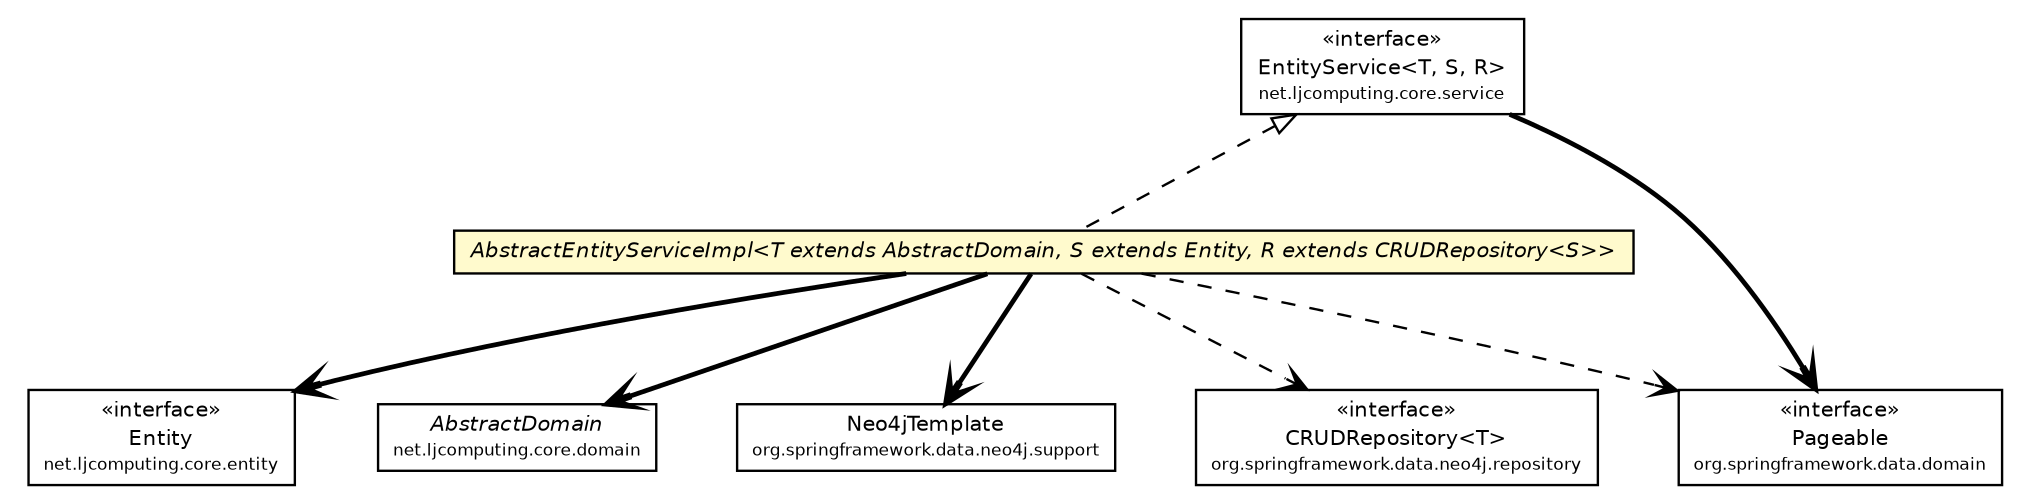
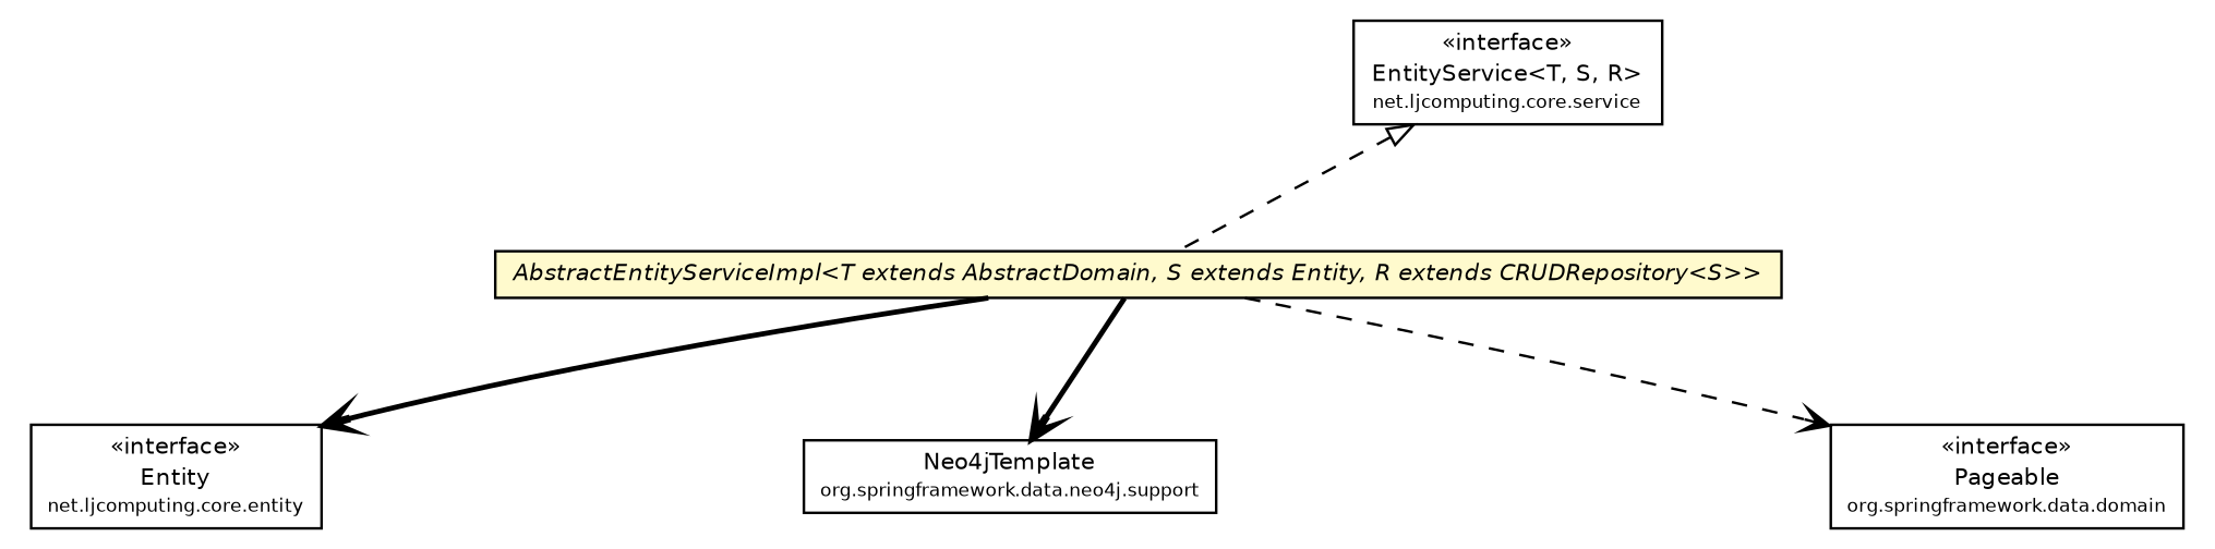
  digraph {
    nodesep=0.25
    ranksep=0.5
    node [fontcolor=black fontname=Helvetica fontsize=9.0 shape=plaintext]
    edge [arrowhead=open color=black fontcolor=black fontname=Helvetica fontsize=10.0 headport=p labelfontname=Helvetica labelfontsize=10 style=bold tailport=p]
    n1 [label=<<table title="net.ljcomputing.core.entity.Entity" border="0" cellborder="1" cellspacing="0" cellpadding="2" port="p" href="../../entity/Entity.html"> 		<tr><td><table border="0" cellspacing="0" cellpadding="1"> <tr><td align="center" balign="center"> &#171;interface&#187; </td></tr> <tr><td align="center" balign="center"> Entity </td></tr> <tr><td align="center" balign="center"><font point-size="7.0"> net.ljcomputing.core.entity </font></td></tr> 		</table></td></tr> 		</table>>]
-   n2 [label=<<table title="net.ljcomputing.core.domain.AbstractDomain" border="0" cellborder="1" cellspacing="0" cellpadding="2" port="p" href="../../domain/AbstractDomain.html"> 		<tr><td><table border="0" cellspacing="0" cellpadding="1"> <tr><td align="center" balign="center"><font face="Helvetica-Oblique"> AbstractDomain </font></td></tr> <tr><td align="center" balign="center"><font point-size="7.0"> net.ljcomputing.core.domain </font></td></tr> 		</table></td></tr> 		</table>>]
    n3 [label=<<table title="net.ljcomputing.core.service.impl.AbstractEntityServiceImpl" border="0" cellborder="1" cellspacing="0" cellpadding="2" port="p" bgcolor="lemonChiffon" href="./AbstractEntityServiceImpl.html"> 		<tr><td><table border="0" cellspacing="0" cellpadding="1"> <tr><td align="center" balign="center"><font face="Helvetica-Oblique"> AbstractEntityServiceImpl&lt;T extends AbstractDomain, S extends Entity, R extends CRUDRepository&lt;S&gt;&gt; </font></td></tr> 		</table></td></tr> 		</table>>]
    n4 [label=<<table title="org.springframework.data.neo4j.support.Neo4jTemplate" border="0" cellborder="1" cellspacing="0" cellpadding="2" port="p"> 		<tr><td><table border="0" cellspacing="0" cellpadding="1"> <tr><td align="center" balign="center"> Neo4jTemplate </td></tr> <tr><td align="center" balign="center"><font point-size="7.0"> org.springframework.data.neo4j.support </font></td></tr> 		</table></td></tr> 		</table>>]
    n5 [label=<<table title="org.springframework.data.domain.Pageable" border="0" cellborder="1" cellspacing="0" cellpadding="2" port="p"> 		<tr><td><table border="0" cellspacing="0" cellpadding="1"> <tr><td align="center" balign="center"> &#171;interface&#187; </td></tr> <tr><td align="center" balign="center"> Pageable </td></tr> <tr><td align="center" balign="center"><font point-size="7.0"> org.springframework.data.domain </font></td></tr> 		</table></td></tr> 		</table>>]
-   n6 [label=<<table title="org.springframework.data.neo4j.repository.CRUDRepository" border="0" cellborder="1" cellspacing="0" cellpadding="2" port="p"> 		<tr><td><table border="0" cellspacing="0" cellpadding="1"> <tr><td align="center" balign="center"> &#171;interface&#187; </td></tr> <tr><td align="center" balign="center"> CRUDRepository&lt;T&gt; </td></tr> <tr><td align="center" balign="center"><font point-size="7.0"> org.springframework.data.neo4j.repository </font></td></tr> 		</table></td></tr> 		</table>>]
    n7 [label=<<table title="net.ljcomputing.core.service.EntityService" border="0" cellborder="1" cellspacing="0" cellpadding="2" port="p" href="../EntityService.html"> 		<tr><td><table border="0" cellspacing="0" cellpadding="1"> <tr><td align="center" balign="center"> &#171;interface&#187; </td></tr> <tr><td align="center" balign="center"> EntityService&lt;T, S, R&gt; </td></tr> <tr><td align="center" balign="center"><font point-size="7.0"> net.ljcomputing.core.service </font></td></tr> 		</table></td></tr> 		</table>>]
    n3 -> n1
-   n3 -> n2
    n3 -> n4
    n3 -> n5 [style=dashed]
-   n3 -> n6 [style=dashed]
    n7 -> n3 [arrowtail=empty dir=back fontsize=10 style=dashed arrowhead="" color="" fontcolor=""]
-   n7 -> n5
  }
